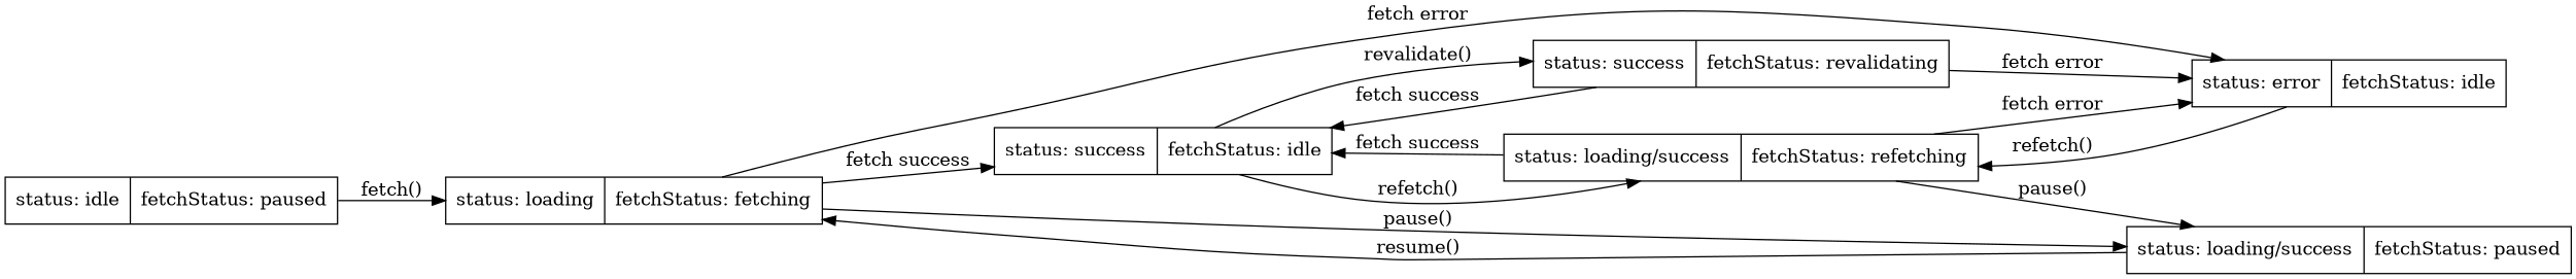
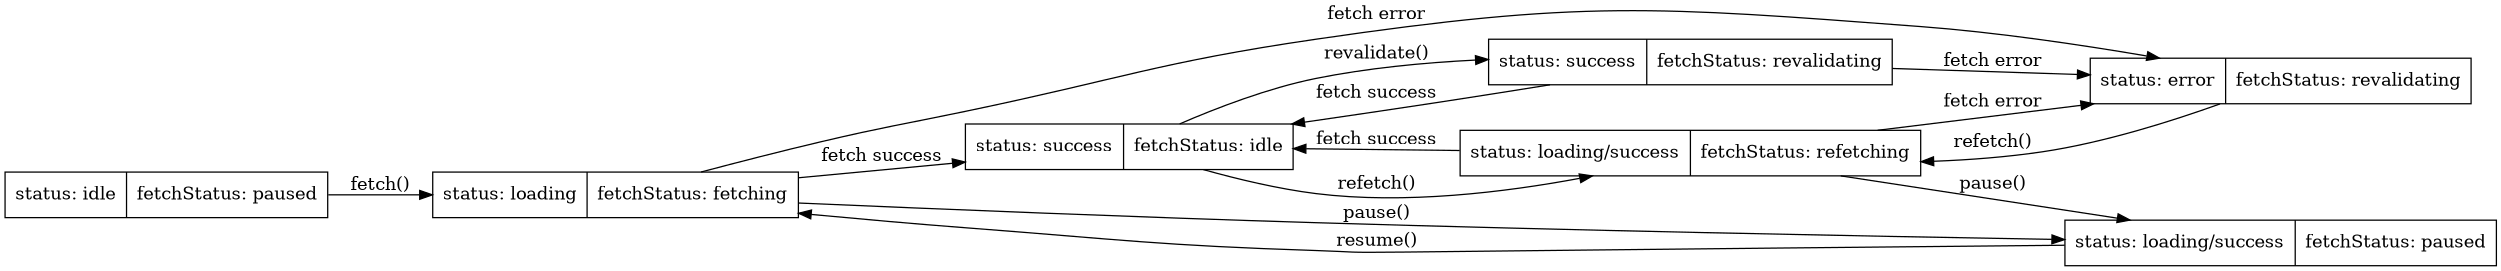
  digraph {
    rankdir=LR
    node [shape=record]
    n1 [label="{<f0> status: idle |<f1> fetchStatus: paused}"]
    n2 [label="{<f0> status: loading |<f1> fetchStatus: fetching}"]
    n3 [label="{<f0> status: success |<f1> fetchStatus: idle}"]
-   n4 [label="{<f0> status: error |<f1> fetchStatus: idle}"]
+   n4 [label="{<f0> status: error |<f1> fetchStatus: revalidating}"]
    n5 [label="{<f0> status: loading/success |<f1> fetchStatus: paused}"]
    n6 [label="{<f0> status: loading/success |<f1> fetchStatus: refetching}"]
    n7 [label="{<f0> status: success |<f1> fetchStatus: revalidating}"]
    n1 -> n2 [label="fetch()"]
    n2 -> n3 [label="fetch success"]
    n2 -> n4 [label="fetch error"]
    n2 -> n5 [label="pause()"]
    n3 -> n6 [label="refetch()"]
    n3 -> n7 [label="revalidate()"]
    n4 -> n6 [label="refetch()"]
    n5 -> n2 [label="resume()"]
    n6 -> n3 [label="fetch success"]
    n6 -> n4 [label="fetch error"]
    n6 -> n5 [label="pause()"]
    n7 -> n3 [label="fetch success"]
    n7 -> n4 [label="fetch error"]
  }
